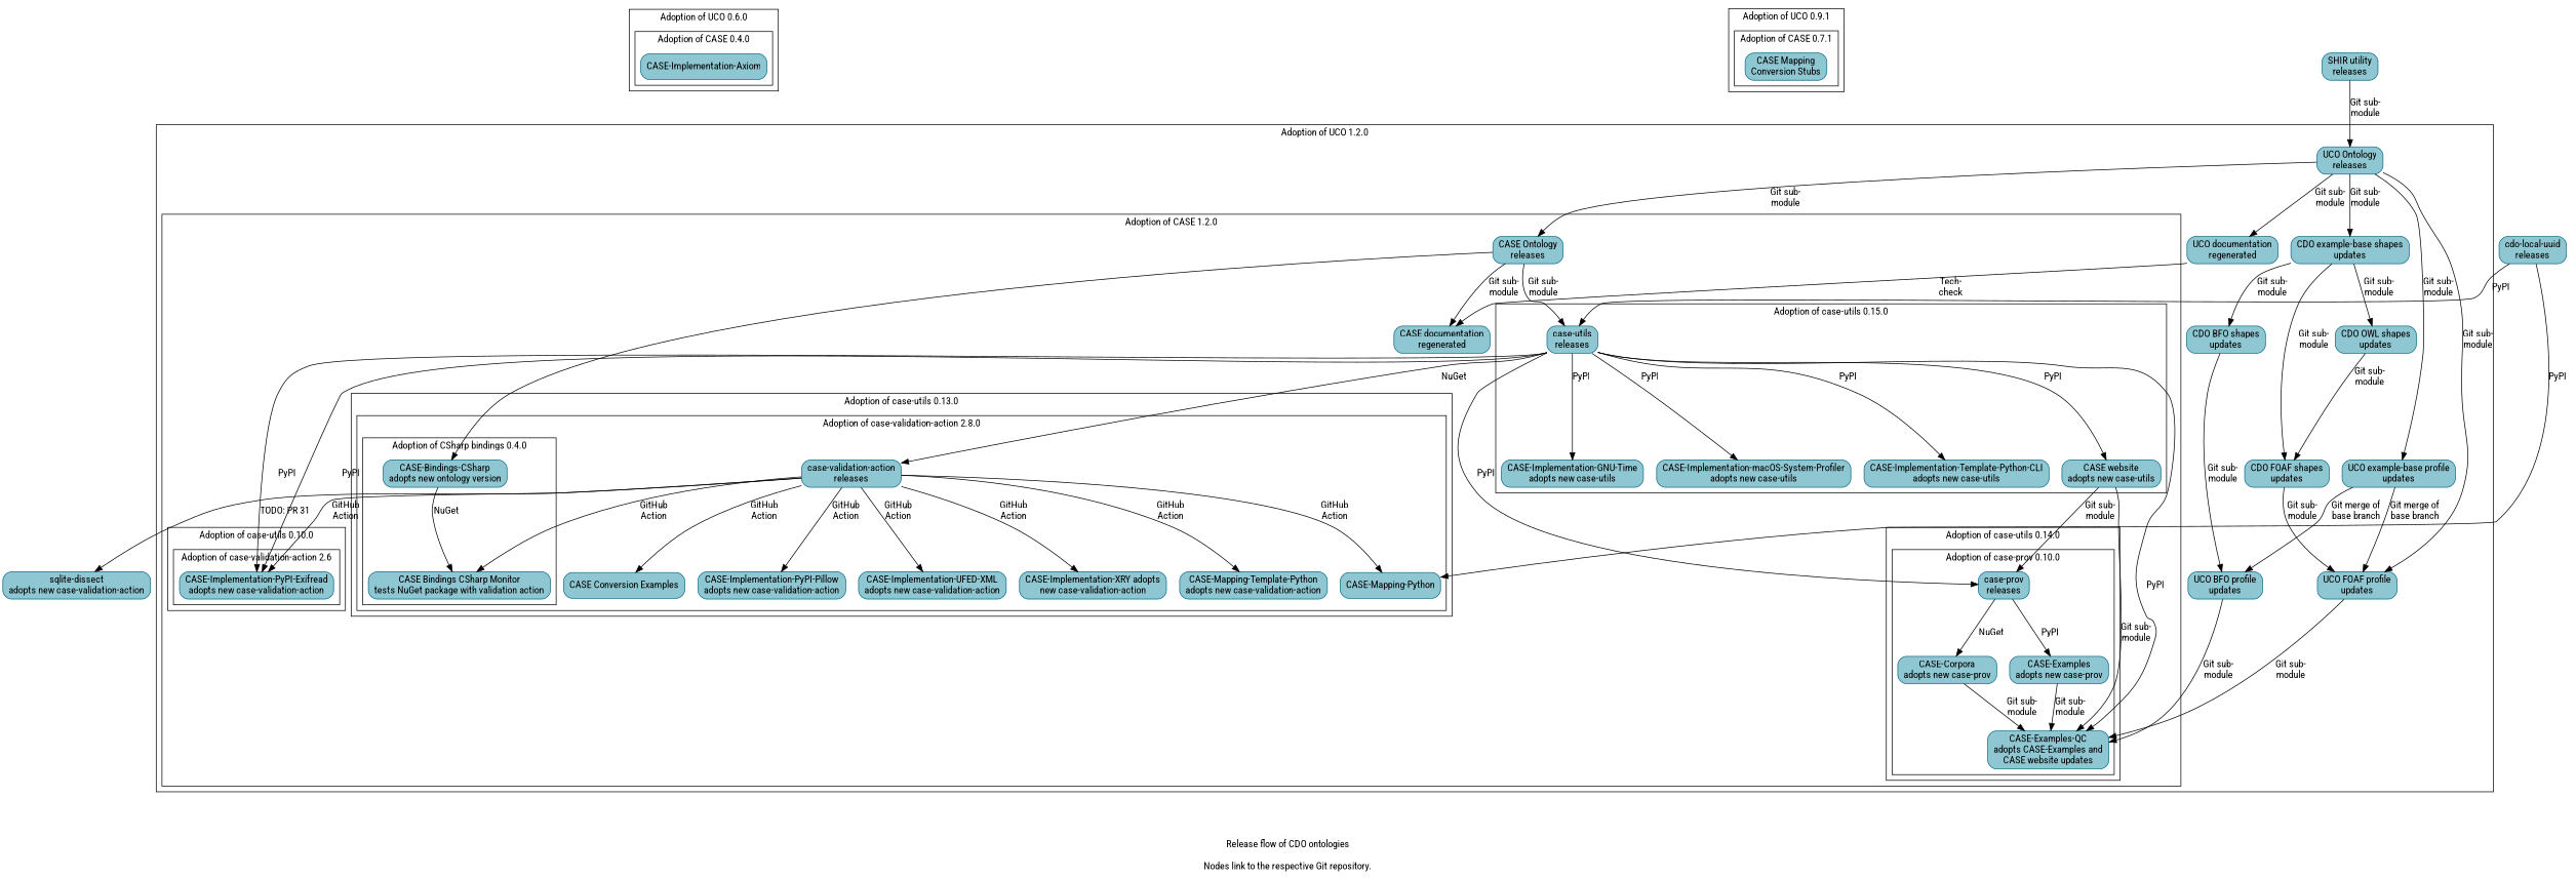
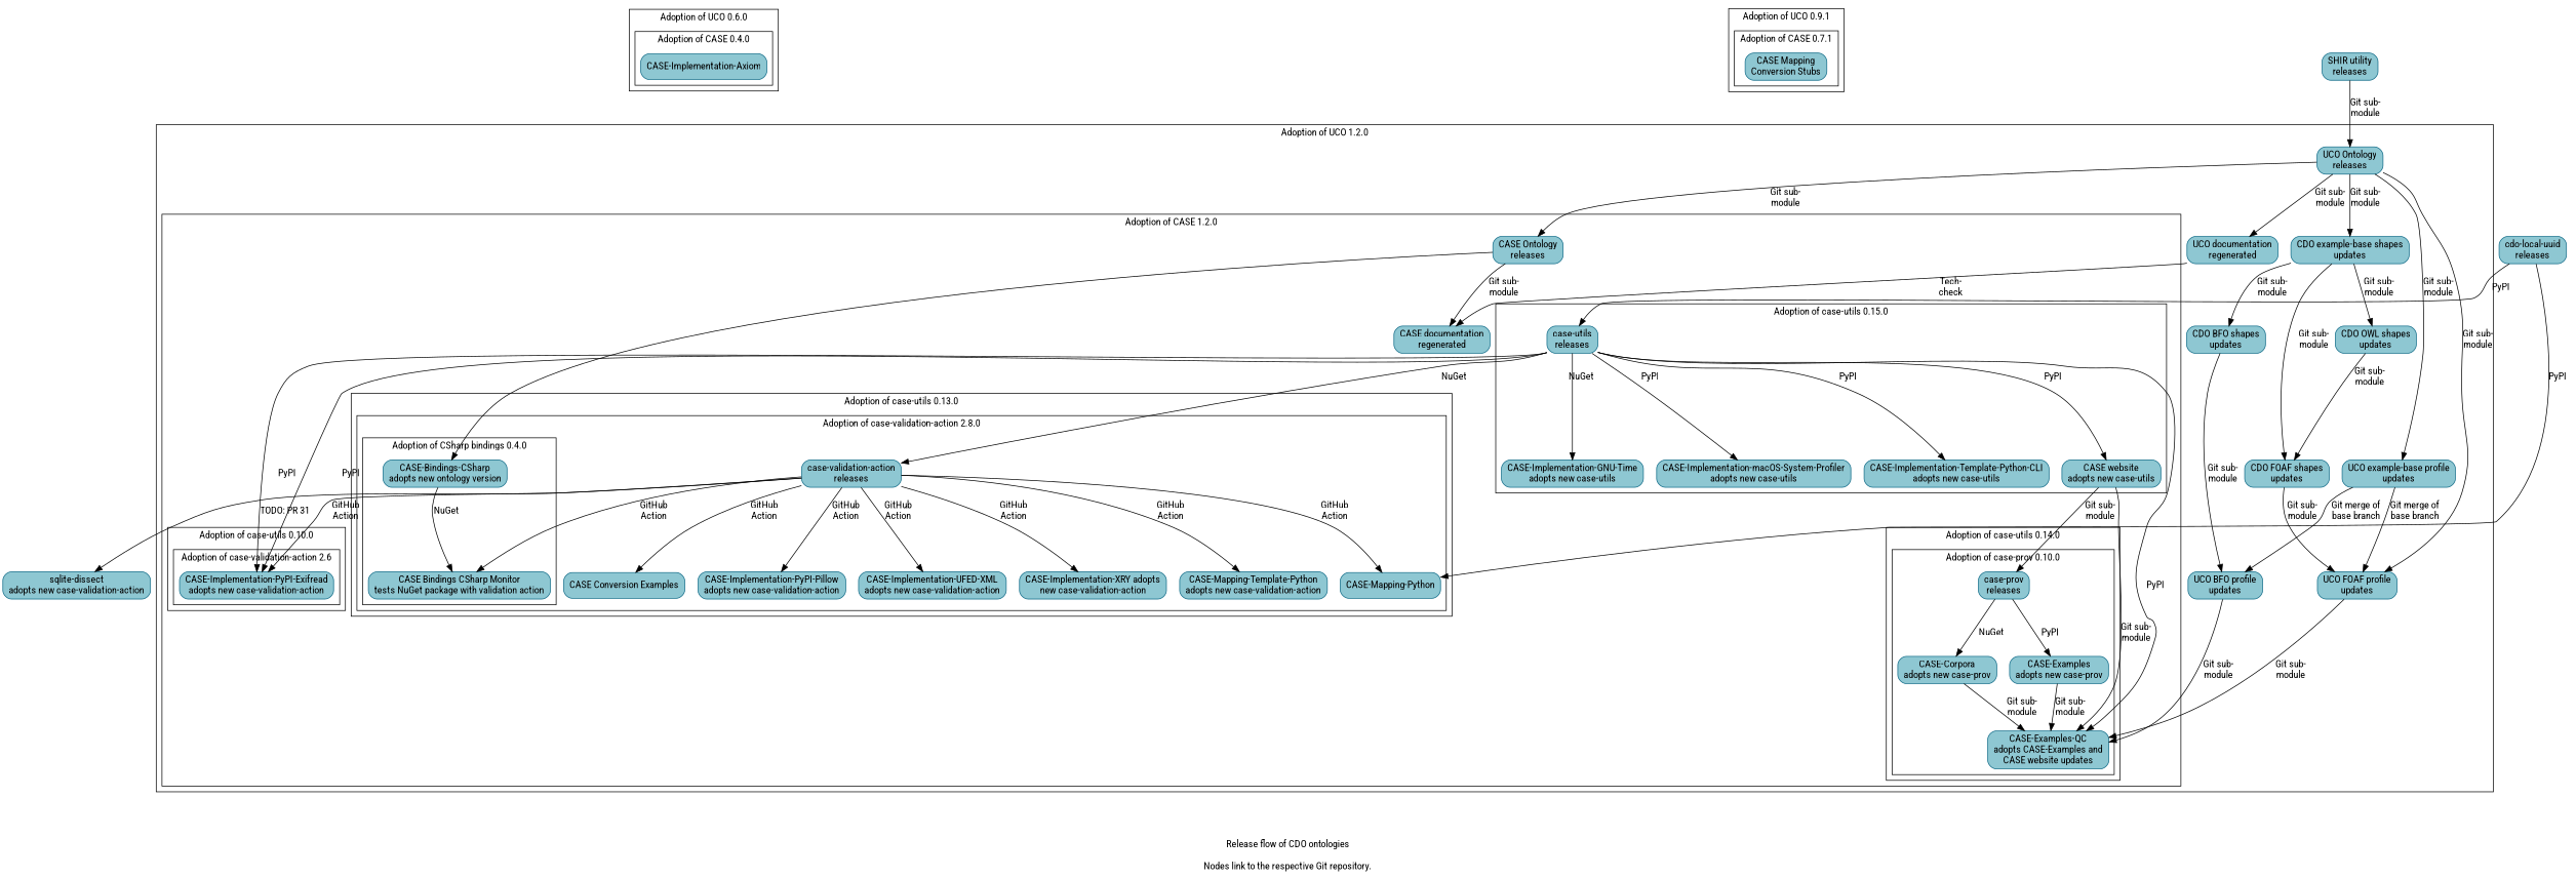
  digraph {
    fontname="Roboto Condensed"
    label="Release flow of CDO ontologies\n\nNodes link to the respective Git repository."
    rankdir=TB
    node [color="#0D6986" fillcolor="#8EC7D2" fontname="Roboto Condensed" shape=rectangle style="filled,rounded"]
    edge [fontname="Roboto Condensed"]
    n1 [label="CASE-Implementation-Axiom"]
    n2 [label="CASE Mapping\nConversion Stubs"]
    n3 [label="CASE-Implementation-PyPI-Exifread\nadopts new case-validation-action"]
    n4 [label="CASE Bindings CSharp Monitor\ntests NuGet package with validation action"]
    n5 [label="CASE-Bindings-CSharp\nadopts new ontology version"]
    n6 [label="case-validation-action\nreleases"]
    n7 [label="CASE Conversion Examples"]
    n8 [label="CASE-Implementation-PyPI-Pillow\nadopts new case-validation-action"]
    n9 [label="CASE-Implementation-UFED-XML\nadopts new case-validation-action"]
    n10 [label="CASE-Implementation-XRY adopts\nnew case-validation-action"]
    n11 [label="CASE-Mapping-Python"]
    n12 [label="CASE-Mapping-Template-Python\nadopts new case-validation-action"]
    n13 [label="CASE-Examples-QC\nadopts CASE-Examples and\nCASE website updates"]
    n14 [label="CASE-Corpora\nadopts new case-prov"]
    n15 [label="CASE-Examples\nadopts new case-prov"]
    n16 [label="case-prov\nreleases"]
    n17 [label="CASE-Implementation-GNU-Time\nadopts new case-utils"]
    n18 [label="CASE-Implementation-macOS-System-Profiler\nadopts new case-utils"]
    n19 [label="CASE-Implementation-Template-Python-CLI\nadopts new case-utils"]
    n20 [label="case-utils\nreleases"]
    n21 [label="CASE website\nadopts new case-utils"]
    n22 [label="CASE Ontology\nreleases"]
    n23 [label="CASE documentation\nregenerated"]
    n24 [label="CDO BFO shapes\nupdates"]
    n25 [label="CDO example-base shapes\nupdates"]
    n26 [label="CDO FOAF shapes\nupdates"]
    n27 [label="CDO OWL shapes\nupdates"]
    n28 [label="UCO documentation\nregenerated"]
    n29 [label="UCO Ontology\nreleases"]
    n30 [label="UCO BFO profile\nupdates"]
    n31 [label="UCO example-base profile\nupdates"]
    n32 [label="UCO FOAF profile\nupdates"]
    n33 [label="sqlite-dissect\nadopts new case-validation-action"]
    n34 [label="cdo-local-uuid\nreleases"]
    n35 [label="SHIR utility\nreleases"]
    subgraph cluster_1 {
      label="Adoption of UCO 0.6.0"
      subgraph cluster_2 {
        label="Adoption of CASE 0.4.0"
        n1
      }
    }
    subgraph cluster_3 {
      label="Adoption of UCO 0.9.1"
      subgraph cluster_4 {
        label="Adoption of CASE 0.7.1"
        n2
      }
    }
    subgraph cluster_5 {
      label="Adoption of UCO 1.2.0"
      n24
      n25
      n26
      n27
      n28
      n29
      n30
      n31
      n32
      subgraph cluster_6 {
        label="Adoption of CASE 1.2.0"
        n22
        n23
        subgraph cluster_7 {
          label="Adoption of case-utils 0.10.0"
          subgraph cluster_8 {
            label="Adoption of case-validation-action 2.6"
            n3
          }
        }
        subgraph cluster_9 {
          label="Adoption of case-utils 0.13.0"
          subgraph cluster_10 {
            label="Adoption of case-validation-action 2.8.0"
            n6
            n7
            n8
            n9
            n10
            n11
            n12
            subgraph cluster_11 {
              label="Adoption of CSharp bindings 0.4.0"
              n4
              n5
            }
          }
        }
        subgraph cluster_12 {
          label="Adoption of case-utils 0.14.0"
          subgraph cluster_13 {
            label="Adoption of case-prov 0.10.0"
            n13
            n14
            n15
            n16
          }
        }
        subgraph cluster_14 {
          label="Adoption of case-utils 0.15.0"
          n17
          n18
          n19
          n20
          n21
        }
      }
    }
    n5 -> n4 [label=NuGet]
    n6 -> n3 [label="GitHub\nAction"]
    n6 -> n4 [label="GitHub\nAction"]
    n6 -> n7 [label="GitHub\nAction"]
    n6 -> n8 [label="GitHub\nAction"]
    n6 -> n9 [label="GitHub\nAction"]
    n6 -> n10 [label="GitHub\nAction"]
    n6 -> n11 [label="GitHub\nAction"]
    n6 -> n12 [label="GitHub\nAction"]
    n6 -> n33 [label="TODO: PR 31"]
    n14 -> n13 [label="Git sub-\nmodule"]
    n15 -> n13 [label="Git sub-\nmodule"]
    n16 -> n14 [label=NuGet]
    n16 -> n15 [label=PyPI]
    n20 -> n3 [label=PyPI]
    n20 -> n3 [label=PyPI]
    n20 -> n6 [label=NuGet]
    n20 -> n13 [label=PyPI]
-   n20 -> n16 [label=PyPI]
-   n20 -> n17 [label=PyPI]
+   n20 -> n17 [label=NuGet]
    n20 -> n18 [label=PyPI]
    n20 -> n19 [label=PyPI]
    n20 -> n21 [label=PyPI]
    n21 -> n13 [label="Git sub-\nmodule"]
    n21 -> n16 [label="Git sub-\nmodule"]
    n22 -> n5
-   n22 -> n20 [label="Git sub-\nmodule"]
    n22 -> n23 [label="Git sub-\nmodule"]
    n24 -> n30 [label="Git sub-\nmodule"]
    n25 -> n24 [label="Git sub-\nmodule"]
    n25 -> n26 [label="Git sub-\nmodule"]
    n25 -> n27 [label="Git sub-\nmodule"]
    n26 -> n32 [label="Git sub-\nmodule"]
    n27 -> n26 [label="Git sub-\nmodule"]
    n28 -> n23 [label="Tech-\ncheck"]
    n29 -> n22 [label="Git sub-\nmodule"]
    n29 -> n25 [label="Git sub-\nmodule"]
    n29 -> n28 [label="Git sub-\nmodule"]
    n29 -> n31 [label="Git sub-\nmodule"]
    n29 -> n32 [label="Git sub-\nmodule"]
    n30 -> n13 [label="Git sub-\nmodule"]
    n31 -> n30 [label="Git merge of\nbase branch"]
    n31 -> n32 [label="Git merge of\nbase branch"]
    n32 -> n13 [label="Git sub-\nmodule"]
    n34 -> n11 [label=PyPI]
    n34 -> n20 [label=PyPI]
    n35 -> n29 [label="Git sub-\nmodule"]
  }
